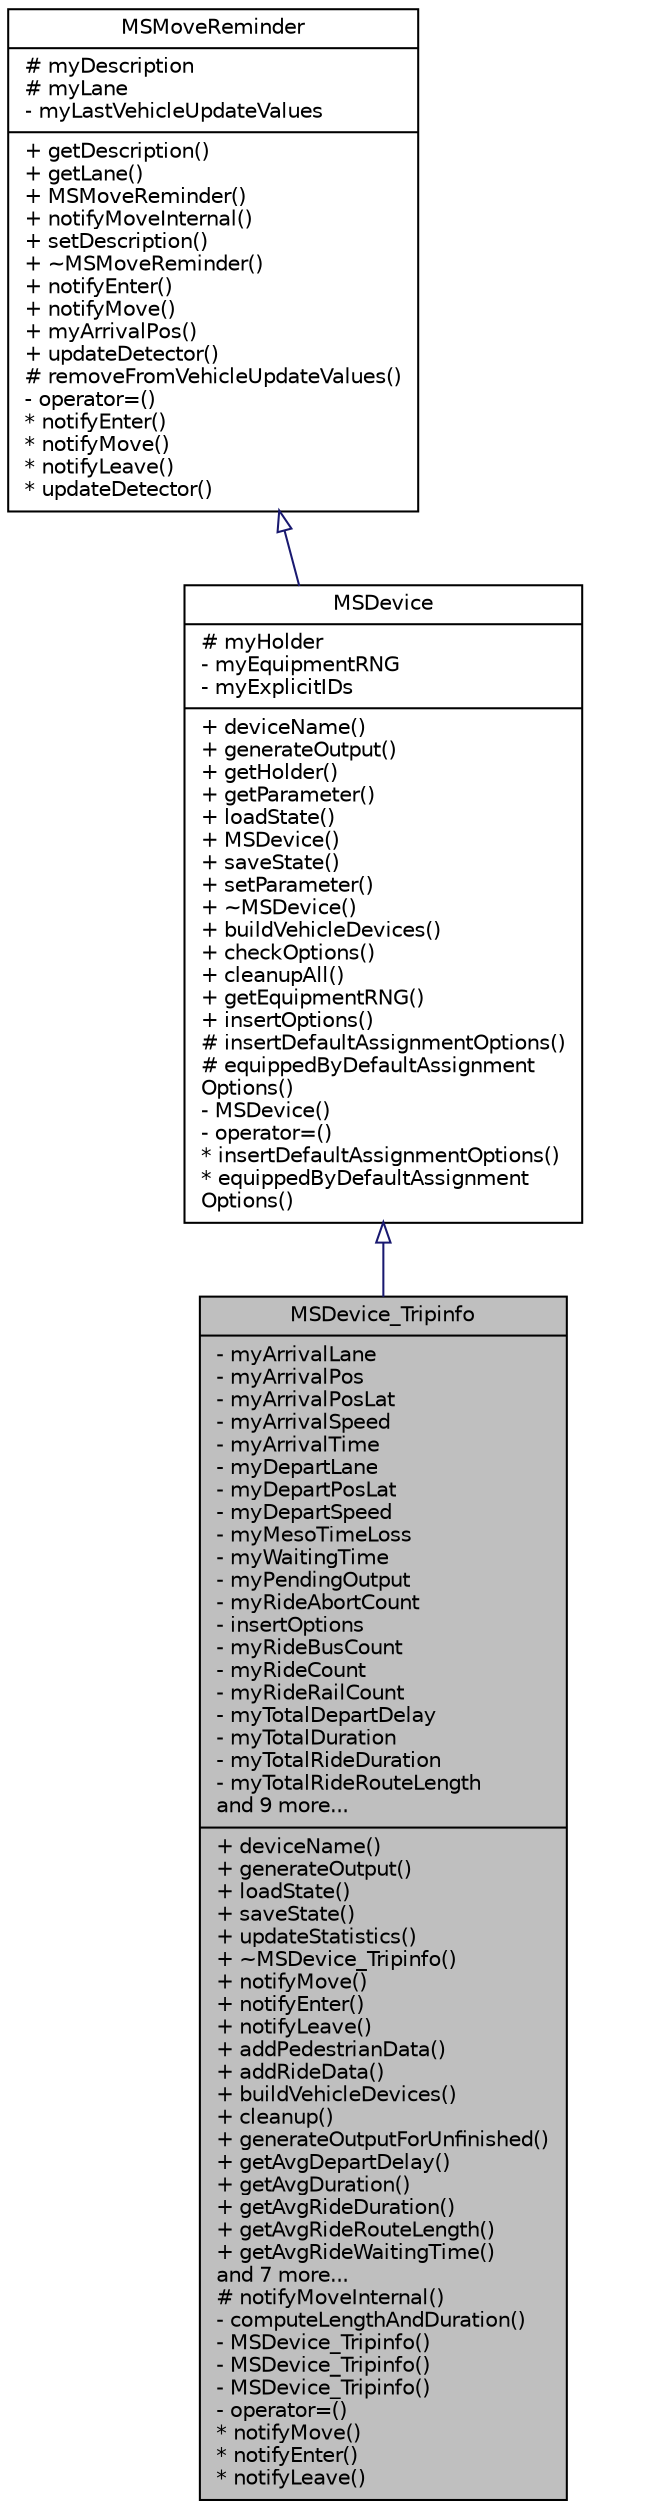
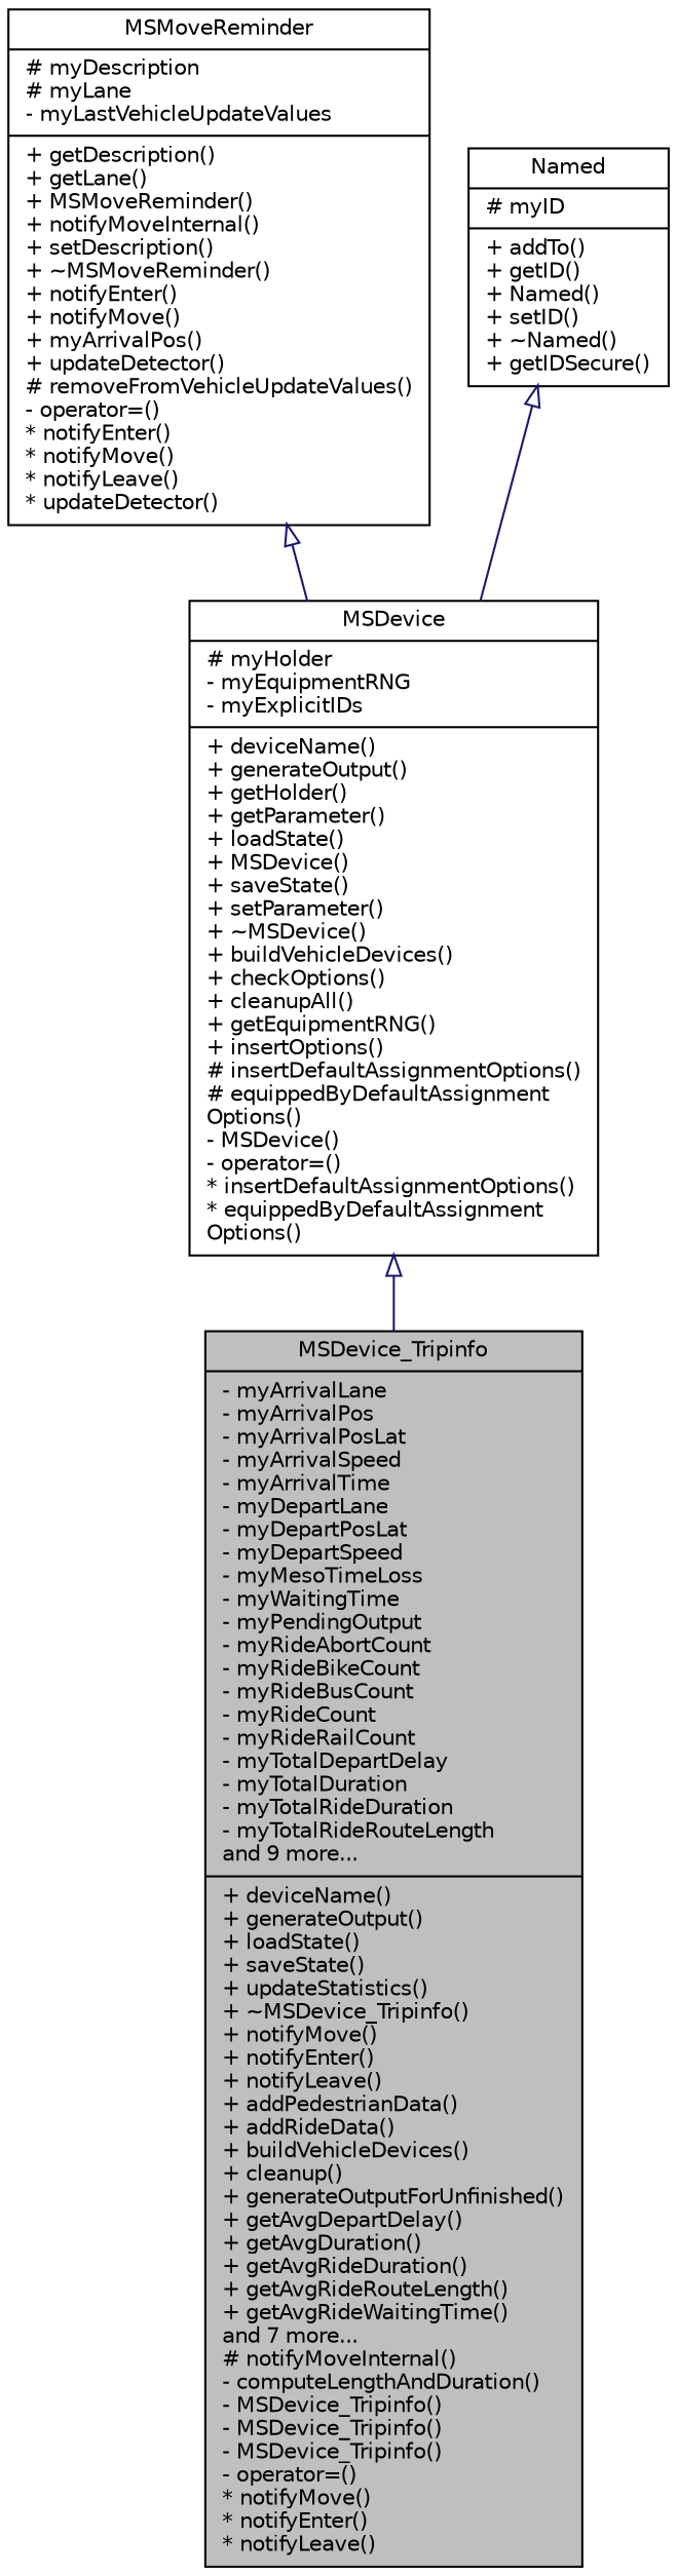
  digraph {
    node [color=black fillcolor=white fontname=Helvetica fontsize=10 shape=record style=filled]
    edge [arrowtail=onormal color=midnightblue dir=back fontname=Helvetica fontsize=10 labelfontname=Helvetica labelfontsize=10 style=solid]
-   n1 [fillcolor=grey75 fontcolor=black height=0.2 label="{MSDevice_Tripinfo\n|- myArrivalLane\l- myArrivalPos\l- myArrivalPosLat\l- myArrivalSpeed\l- myArrivalTime\l- myDepartLane\l- myDepartPosLat\l- myDepartSpeed\l- myMesoTimeLoss\l- myWaitingTime\l- myPendingOutput\l- myRideAbortCount\l- insertOptions\l- myRideBusCount\l- myRideCount\l- myRideRailCount\l- myTotalDepartDelay\l- myTotalDuration\l- myTotalRideDuration\l- myTotalRideRouteLength\land 9 more...\l|+ deviceName()\l+ generateOutput()\l+ loadState()\l+ saveState()\l+ updateStatistics()\l+ ~MSDevice_Tripinfo()\l+ notifyMove()\l+ notifyEnter()\l+ notifyLeave()\l+ addPedestrianData()\l+ addRideData()\l+ buildVehicleDevices()\l+ cleanup()\l+ generateOutputForUnfinished()\l+ getAvgDepartDelay()\l+ getAvgDuration()\l+ getAvgRideDuration()\l+ getAvgRideRouteLength()\l+ getAvgRideWaitingTime()\land 7 more...\l# notifyMoveInternal()\l- computeLengthAndDuration()\l- MSDevice_Tripinfo()\l- MSDevice_Tripinfo()\l- MSDevice_Tripinfo()\l- operator=()\l* notifyMove()\l* notifyEnter()\l* notifyLeave()\l}" width=0.4]
+   n1 [fillcolor=grey75 fontcolor=black height=0.2 label="{MSDevice_Tripinfo\n|- myArrivalLane\l- myArrivalPos\l- myArrivalPosLat\l- myArrivalSpeed\l- myArrivalTime\l- myDepartLane\l- myDepartPosLat\l- myDepartSpeed\l- myMesoTimeLoss\l- myWaitingTime\l- myPendingOutput\l- myRideAbortCount\l- myRideBikeCount\l- myRideBusCount\l- myRideCount\l- myRideRailCount\l- myTotalDepartDelay\l- myTotalDuration\l- myTotalRideDuration\l- myTotalRideRouteLength\land 9 more...\l|+ deviceName()\l+ generateOutput()\l+ loadState()\l+ saveState()\l+ updateStatistics()\l+ ~MSDevice_Tripinfo()\l+ notifyMove()\l+ notifyEnter()\l+ notifyLeave()\l+ addPedestrianData()\l+ addRideData()\l+ buildVehicleDevices()\l+ cleanup()\l+ generateOutputForUnfinished()\l+ getAvgDepartDelay()\l+ getAvgDuration()\l+ getAvgRideDuration()\l+ getAvgRideRouteLength()\l+ getAvgRideWaitingTime()\land 7 more...\l# notifyMoveInternal()\l- computeLengthAndDuration()\l- MSDevice_Tripinfo()\l- MSDevice_Tripinfo()\l- MSDevice_Tripinfo()\l- operator=()\l* notifyMove()\l* notifyEnter()\l* notifyLeave()\l}" width=0.4]
    n2 [height=0.2 label="{MSDevice\n|# myHolder\l- myEquipmentRNG\l- myExplicitIDs\l|+ deviceName()\l+ generateOutput()\l+ getHolder()\l+ getParameter()\l+ loadState()\l+ MSDevice()\l+ saveState()\l+ setParameter()\l+ ~MSDevice()\l+ buildVehicleDevices()\l+ checkOptions()\l+ cleanupAll()\l+ getEquipmentRNG()\l+ insertOptions()\l# insertDefaultAssignmentOptions()\l# equippedByDefaultAssignment\lOptions()\l- MSDevice()\l- operator=()\l* insertDefaultAssignmentOptions()\l* equippedByDefaultAssignment\lOptions()\l}" width=0.4]
    n3 [height=0.2 label="{MSMoveReminder\n|# myDescription\l# myLane\l- myLastVehicleUpdateValues\l|+ getDescription()\l+ getLane()\l+ MSMoveReminder()\l+ notifyMoveInternal()\l+ setDescription()\l+ ~MSMoveReminder()\l+ notifyEnter()\l+ notifyMove()\l+ myArrivalPos()\l+ updateDetector()\l# removeFromVehicleUpdateValues()\l- operator=()\l* notifyEnter()\l* notifyMove()\l* notifyLeave()\l* updateDetector()\l}" width=0.4]
+   n4 [height=0.2 label="{Named\n|# myID\l|+ addTo()\l+ getID()\l+ Named()\l+ setID()\l+ ~Named()\l+ getIDSecure()\l}" width=0.4]
    n2 -> n1
    n3 -> n2
+   n4 -> n2
  }
